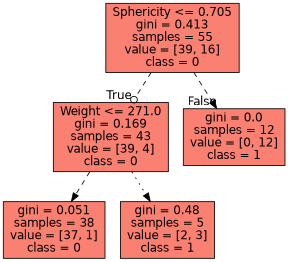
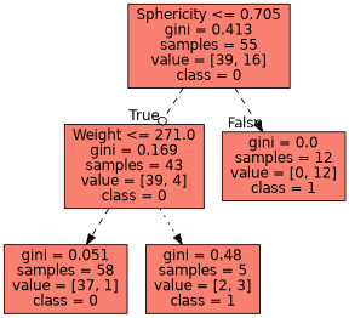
  digraph {
    node [color=black fillcolor=salmon fontname=helvetica shape=box style=filled]
    edge [fontname=helvetica style=dashed arrowhead=normal]
    n1 [label="Sphericity <= 0.705\ngini = 0.413\nsamples = 55\nvalue = [39, 16]\nclass = 0"]
    n2 [label="Weight <= 271.0\ngini = 0.169\nsamples = 43\nvalue = [39, 4]\nclass = 0"]
    n3 [label="gini = 0.0\nsamples = 12\nvalue = [0, 12]\nclass = 1"]
-   n4 [label="gini = 0.051\nsamples = 38\nvalue = [37, 1]\nclass = 0"]
+   n4 [label="gini = 0.051\nsamples = 58\nvalue = [37, 1]\nclass = 0"]
    n5 [label="gini = 0.48\nsamples = 5\nvalue = [2, 3]\nclass = 1"]
    n1 -> n2 [headlabel=True labelangle=45 labeldistance=2.5 arrowhead=odot]
    n1 -> n3 [headlabel=False labelangle=-45 labeldistance=2.5]
    n2 -> n4
    n2 -> n5 [style=dotted]
  }
